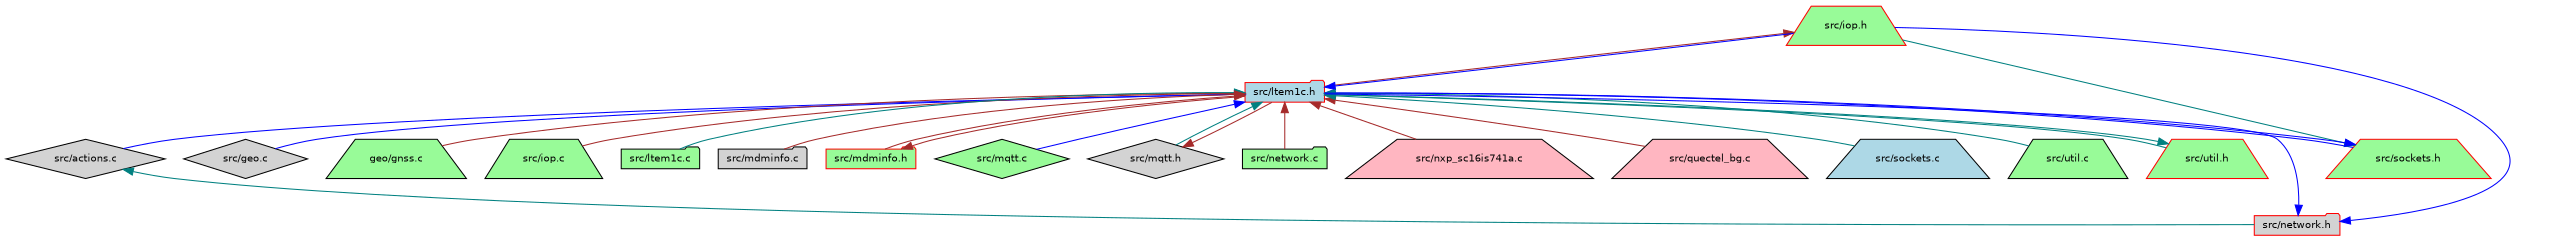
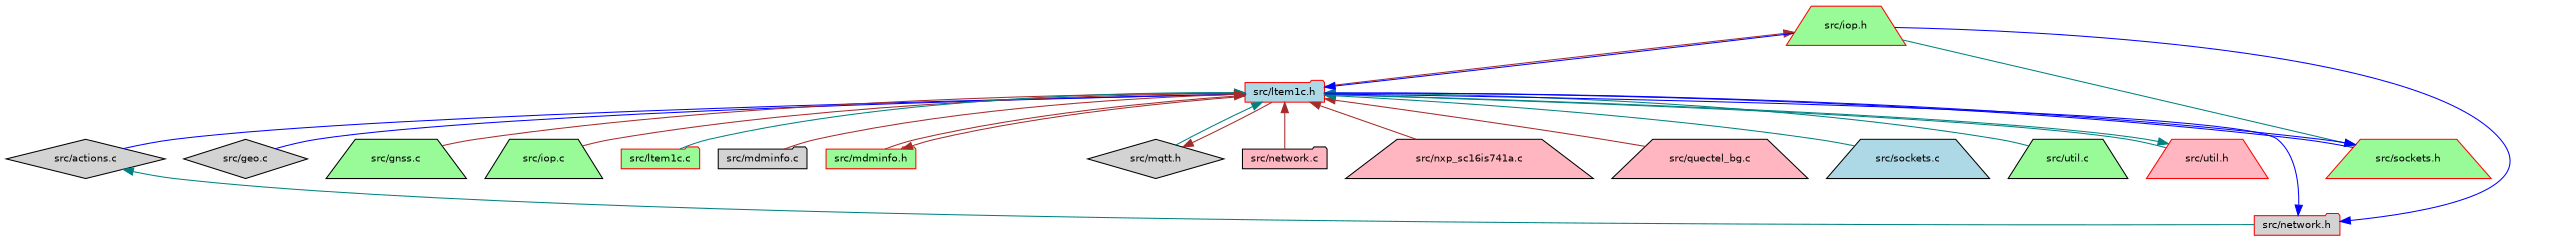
  digraph {
    node [color=black fillcolor=palegreen fontname=Helvetica fontsize=10 shape=trapezium style=filled]
    edge [color=brown dir=back fontname=Helvetica fontsize=10 labelfontname=Helvetica labelfontsize=10 style=solid]
    n1 [color=red fontcolor=black height=0.2 label="src/iop.h" width=0.4]
    n2 [color=red fillcolor=lightblue height=0.2 label="src/ltem1c.h" shape=folder width=0.4]
    n3 [fillcolor=lightgrey height=0.2 label="src/actions.c" shape=diamond width=0.4]
    n4 [fillcolor=lightgrey height=0.2 label="src/geo.c" shape=diamond width=0.4]
-   n5 [height=0.2 label="geo/gnss.c" width=0.4]
+   n5 [height=0.2 label="src/gnss.c" width=0.4]
    n6 [height=0.2 label="src/iop.c" width=0.4]
-   n7 [height=0.2 label="src/ltem1c.c" shape=folder width=0.4]
+   n7 [color=red height=0.2 label="src/ltem1c.c" shape=folder width=0.4]
    n8 [fillcolor=lightgrey height=0.2 label="src/mdminfo.c" shape=folder width=0.4]
    n9 [color=red height=0.2 label="src/mdminfo.h" shape=folder width=0.4]
-   n10 [height=0.2 label="src/mqtt.c" shape=diamond width=0.4]
    n11 [fillcolor=lightgrey height=0.2 label="src/mqtt.h" shape=diamond width=0.4]
-   n12 [height=0.2 label="src/network.c" shape=folder width=0.4]
+   n12 [fillcolor=lightpink height=0.2 label="src/network.c" shape=folder width=0.4]
    n13 [fillcolor=lightpink height=0.2 label="src/nxp_sc16is741a.c" width=0.4]
    n14 [fillcolor=lightpink height=0.2 label="src/quectel_bg.c" width=0.4]
    n15 [fillcolor=lightblue height=0.2 label="src/sockets.c" width=0.4]
    n16 [color=red height=0.2 label="src/sockets.h" width=0.4]
    n17 [height=0.2 label="src/util.c" width=0.4]
-   n18 [color=red height=0.2 label="src/util.h" width=0.4]
+   n18 [color=red fillcolor=lightpink height=0.2 label="src/util.h" width=0.4]
    n19 [color=red fillcolor=lightgrey height=0.2 label="src/network.h" shape=folder width=0.4]
    n1 -> n2
    n2 -> n1 [color=blue]
    n2 -> n3 [color=blue]
    n2 -> n4 [color=blue]
    n2 -> n5
    n2 -> n6
    n2 -> n7 [color=teal]
    n2 -> n8
    n2 -> n9
-   n2 -> n10 [color=blue]
    n2 -> n11 [color=teal]
    n2 -> n12
    n2 -> n13
    n2 -> n14
    n2 -> n15 [color=teal]
    n2 -> n16 [color=blue]
    n2 -> n17 [color=teal]
    n2 -> n18 [color=teal]
    n3 -> n19 [color=teal]
    n9 -> n2
    n11 -> n2
    n16 -> n1 [color=teal]
    n16 -> n2 [color=blue]
    n18 -> n2 [color=teal]
    n19 -> n1 [color=blue]
    n19 -> n2 [color=blue]
  }
